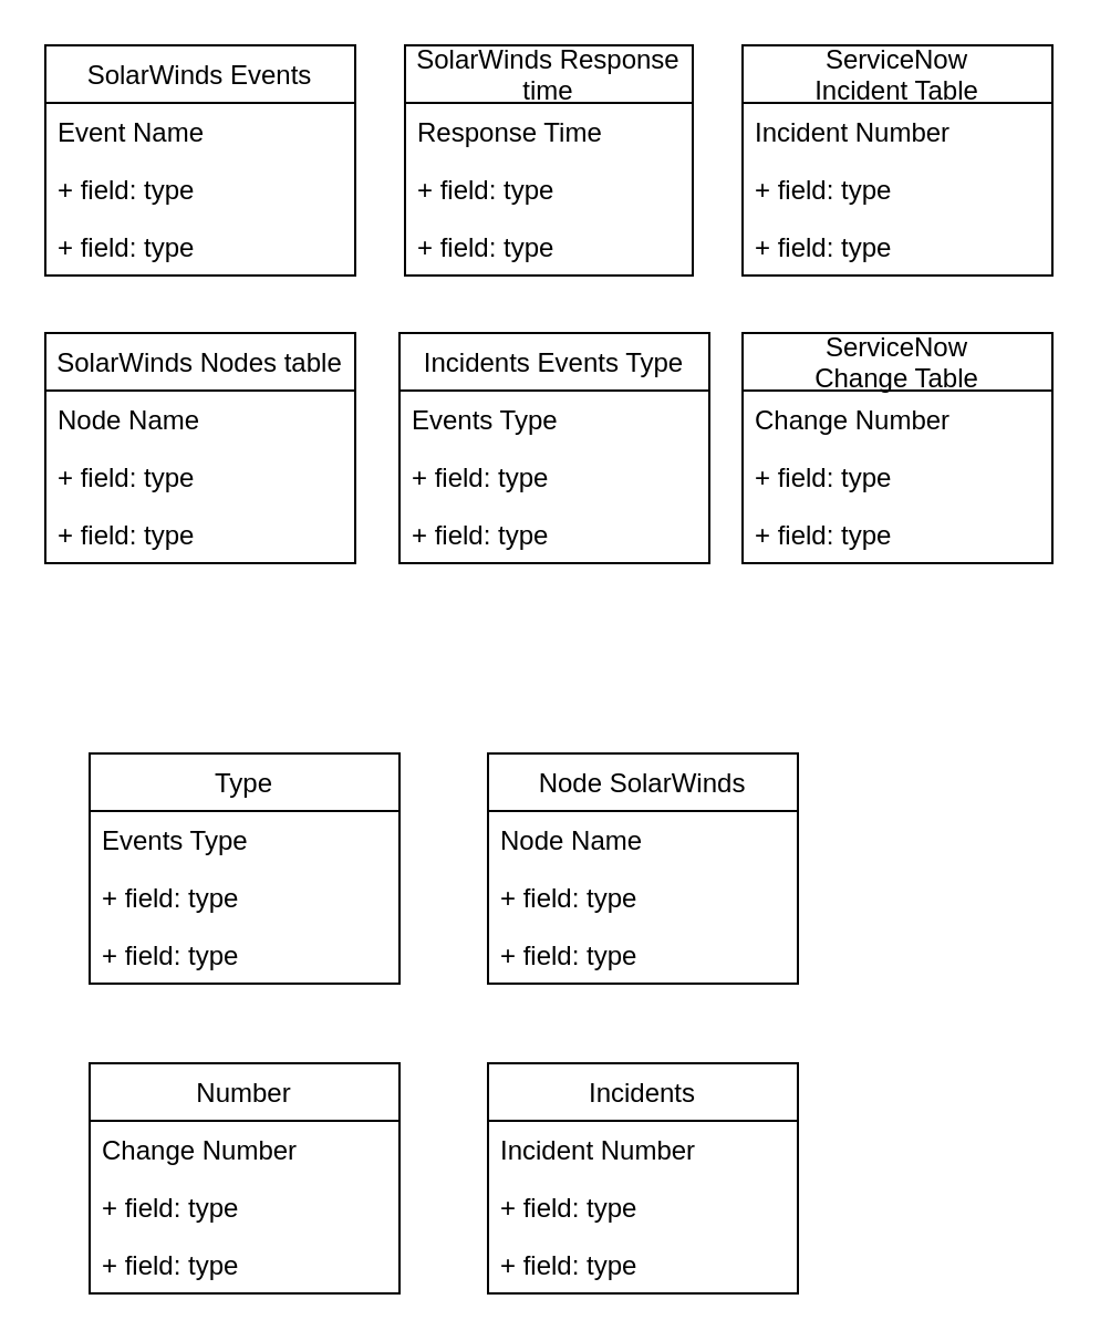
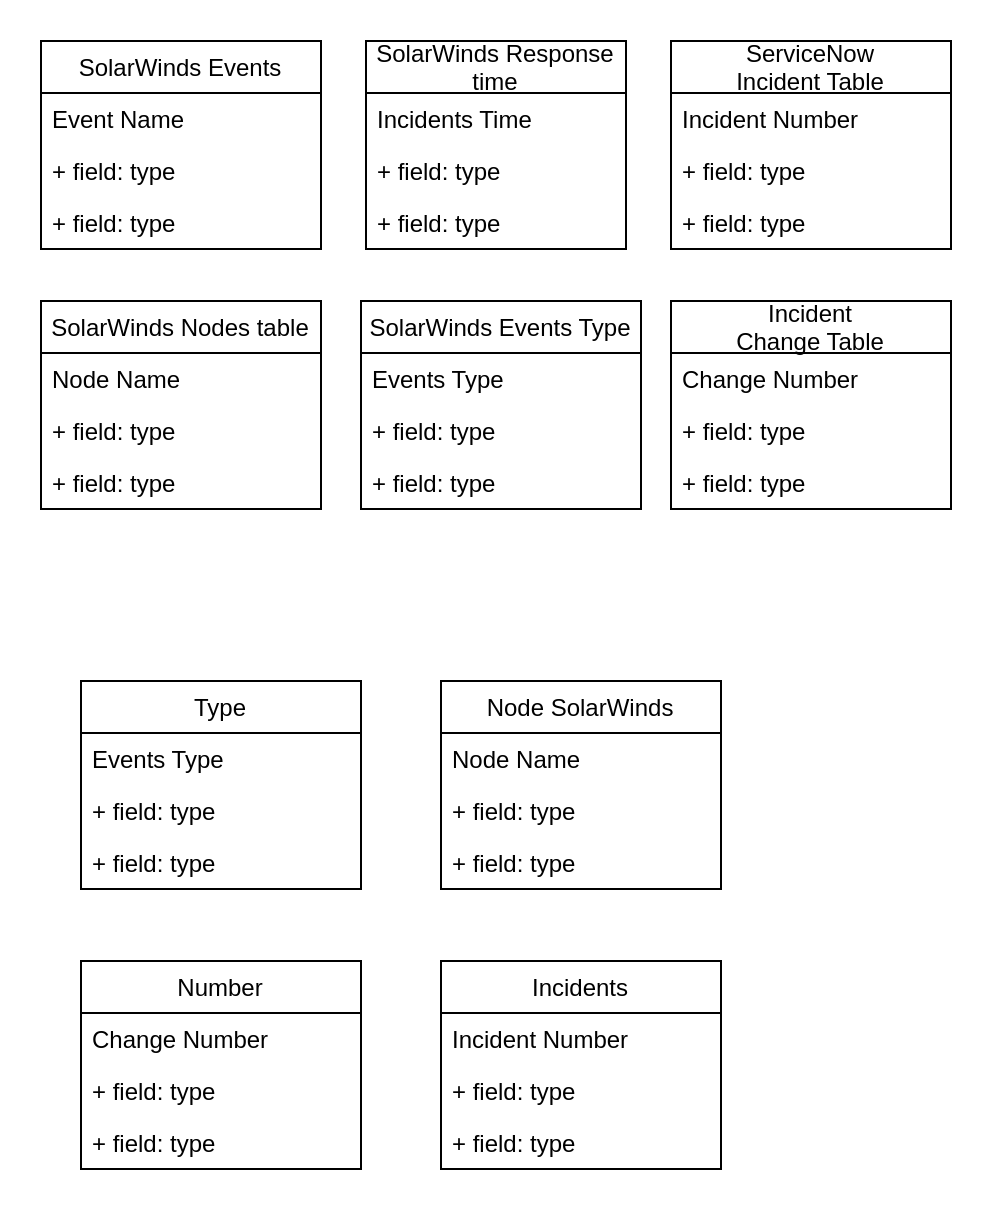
  <mxCell id="0" />
  <mxCell id="1" parent="0" />
  <mxCell id="2" value="SolarWinds Events " style="swimlane;fontStyle=0;childLayout=stackLayout;horizontal=1;startSize=26;fillColor=none;horizontalStack=0;resizeParent=1;resizeParentMax=0;resizeLast=0;collapsible=1;marginBottom=0;" parent="1" vertex="1"><mxGeometry x="20" y="20" width="140" height="104" as="geometry" /></mxCell>
  <mxCell id="3" value="Event Name" style="text;strokeColor=none;fillColor=none;align=left;verticalAlign=top;spacingLeft=4;spacingRight=4;overflow=hidden;rotatable=0;points=[[0,0.5],[1,0.5]];portConstraint=eastwest;" parent="2" vertex="1"><mxGeometry y="26" width="140" height="26" as="geometry" /></mxCell>
  <mxCell id="4" value="+ field: type" style="text;strokeColor=none;fillColor=none;align=left;verticalAlign=top;spacingLeft=4;spacingRight=4;overflow=hidden;rotatable=0;points=[[0,0.5],[1,0.5]];portConstraint=eastwest;" parent="2" vertex="1"><mxGeometry y="52" width="140" height="26" as="geometry" /></mxCell>
  <mxCell id="5" value="+ field: type" style="text;strokeColor=none;fillColor=none;align=left;verticalAlign=top;spacingLeft=4;spacingRight=4;overflow=hidden;rotatable=0;points=[[0,0.5],[1,0.5]];portConstraint=eastwest;" parent="2" vertex="1"><mxGeometry y="78" width="140" height="26" as="geometry" /></mxCell>
  <mxCell id="6" value="SolarWinds Response &#10;time" style="swimlane;fontStyle=0;childLayout=stackLayout;horizontal=1;startSize=26;fillColor=none;horizontalStack=0;resizeParent=1;resizeParentMax=0;resizeLast=0;collapsible=1;marginBottom=0;" parent="1" vertex="1"><mxGeometry x="182.5" y="20" width="130" height="104" as="geometry" /></mxCell>
- <mxCell id="7" value="Response Time" style="text;strokeColor=none;fillColor=none;align=left;verticalAlign=top;spacingLeft=4;spacingRight=4;overflow=hidden;rotatable=0;points=[[0,0.5],[1,0.5]];portConstraint=eastwest;" parent="6" vertex="1"><mxGeometry y="26" width="130" height="26" as="geometry" /></mxCell>
+ <mxCell id="7" value="Incidents Time" style="text;strokeColor=none;fillColor=none;align=left;verticalAlign=top;spacingLeft=4;spacingRight=4;overflow=hidden;rotatable=0;points=[[0,0.5],[1,0.5]];portConstraint=eastwest;" parent="6" vertex="1"><mxGeometry y="26" width="130" height="26" as="geometry" /></mxCell>
  <mxCell id="8" value="+ field: type" style="text;strokeColor=none;fillColor=none;align=left;verticalAlign=top;spacingLeft=4;spacingRight=4;overflow=hidden;rotatable=0;points=[[0,0.5],[1,0.5]];portConstraint=eastwest;" parent="6" vertex="1"><mxGeometry y="52" width="130" height="26" as="geometry" /></mxCell>
  <mxCell id="9" value="+ field: type" style="text;strokeColor=none;fillColor=none;align=left;verticalAlign=top;spacingLeft=4;spacingRight=4;overflow=hidden;rotatable=0;points=[[0,0.5],[1,0.5]];portConstraint=eastwest;" parent="6" vertex="1"><mxGeometry y="78" width="130" height="26" as="geometry" /></mxCell>
  <mxCell id="10" value="SolarWinds Nodes table " style="swimlane;fontStyle=0;childLayout=stackLayout;horizontal=1;startSize=26;fillColor=none;horizontalStack=0;resizeParent=1;resizeParentMax=0;resizeLast=0;collapsible=1;marginBottom=0;" parent="1" vertex="1"><mxGeometry x="20" y="150" width="140" height="104" as="geometry" /></mxCell>
  <mxCell id="11" value="Node Name" style="text;strokeColor=none;fillColor=none;align=left;verticalAlign=top;spacingLeft=4;spacingRight=4;overflow=hidden;rotatable=0;points=[[0,0.5],[1,0.5]];portConstraint=eastwest;" parent="10" vertex="1"><mxGeometry y="26" width="140" height="26" as="geometry" /></mxCell>
  <mxCell id="12" value="+ field: type" style="text;strokeColor=none;fillColor=none;align=left;verticalAlign=top;spacingLeft=4;spacingRight=4;overflow=hidden;rotatable=0;points=[[0,0.5],[1,0.5]];portConstraint=eastwest;" parent="10" vertex="1"><mxGeometry y="52" width="140" height="26" as="geometry" /></mxCell>
  <mxCell id="13" value="+ field: type" style="text;strokeColor=none;fillColor=none;align=left;verticalAlign=top;spacingLeft=4;spacingRight=4;overflow=hidden;rotatable=0;points=[[0,0.5],[1,0.5]];portConstraint=eastwest;" parent="10" vertex="1"><mxGeometry y="78" width="140" height="26" as="geometry" /></mxCell>
- <mxCell id="14" value="Incidents Events Type " style="swimlane;fontStyle=0;childLayout=stackLayout;horizontal=1;startSize=26;fillColor=none;horizontalStack=0;resizeParent=1;resizeParentMax=0;resizeLast=0;collapsible=1;marginBottom=0;" parent="1" vertex="1"><mxGeometry x="180" y="150" width="140" height="104" as="geometry" /></mxCell>
+ <mxCell id="14" value="SolarWinds Events Type " style="swimlane;fontStyle=0;childLayout=stackLayout;horizontal=1;startSize=26;fillColor=none;horizontalStack=0;resizeParent=1;resizeParentMax=0;resizeLast=0;collapsible=1;marginBottom=0;" parent="1" vertex="1"><mxGeometry x="180" y="150" width="140" height="104" as="geometry" /></mxCell>
  <mxCell id="15" value="Events Type" style="text;strokeColor=none;fillColor=none;align=left;verticalAlign=top;spacingLeft=4;spacingRight=4;overflow=hidden;rotatable=0;points=[[0,0.5],[1,0.5]];portConstraint=eastwest;" parent="14" vertex="1"><mxGeometry y="26" width="140" height="26" as="geometry" /></mxCell>
  <mxCell id="16" value="+ field: type" style="text;strokeColor=none;fillColor=none;align=left;verticalAlign=top;spacingLeft=4;spacingRight=4;overflow=hidden;rotatable=0;points=[[0,0.5],[1,0.5]];portConstraint=eastwest;" parent="14" vertex="1"><mxGeometry y="52" width="140" height="26" as="geometry" /></mxCell>
  <mxCell id="17" value="+ field: type" style="text;strokeColor=none;fillColor=none;align=left;verticalAlign=top;spacingLeft=4;spacingRight=4;overflow=hidden;rotatable=0;points=[[0,0.5],[1,0.5]];portConstraint=eastwest;" parent="14" vertex="1"><mxGeometry y="78" width="140" height="26" as="geometry" /></mxCell>
- <mxCell id="18" value="ServiceNow &#10;Change Table" style="swimlane;fontStyle=0;childLayout=stackLayout;horizontal=1;startSize=26;fillColor=none;horizontalStack=0;resizeParent=1;resizeParentMax=0;resizeLast=0;collapsible=1;marginBottom=0;" parent="1" vertex="1"><mxGeometry x="335" y="150" width="140" height="104" as="geometry" /></mxCell>
+ <mxCell id="18" value="Incident &#10;Change Table" style="swimlane;fontStyle=0;childLayout=stackLayout;horizontal=1;startSize=26;fillColor=none;horizontalStack=0;resizeParent=1;resizeParentMax=0;resizeLast=0;collapsible=1;marginBottom=0;" parent="1" vertex="1"><mxGeometry x="335" y="150" width="140" height="104" as="geometry" /></mxCell>
  <mxCell id="19" value="Change Number" style="text;strokeColor=none;fillColor=none;align=left;verticalAlign=top;spacingLeft=4;spacingRight=4;overflow=hidden;rotatable=0;points=[[0,0.5],[1,0.5]];portConstraint=eastwest;" parent="18" vertex="1"><mxGeometry y="26" width="140" height="26" as="geometry" /></mxCell>
  <mxCell id="20" value="+ field: type" style="text;strokeColor=none;fillColor=none;align=left;verticalAlign=top;spacingLeft=4;spacingRight=4;overflow=hidden;rotatable=0;points=[[0,0.5],[1,0.5]];portConstraint=eastwest;" parent="18" vertex="1"><mxGeometry y="52" width="140" height="26" as="geometry" /></mxCell>
  <mxCell id="21" value="+ field: type" style="text;strokeColor=none;fillColor=none;align=left;verticalAlign=top;spacingLeft=4;spacingRight=4;overflow=hidden;rotatable=0;points=[[0,0.5],[1,0.5]];portConstraint=eastwest;" parent="18" vertex="1"><mxGeometry y="78" width="140" height="26" as="geometry" /></mxCell>
  <mxCell id="22" value="ServiceNow &#10;Incident Table" style="swimlane;fontStyle=0;childLayout=stackLayout;horizontal=1;startSize=26;fillColor=none;horizontalStack=0;resizeParent=1;resizeParentMax=0;resizeLast=0;collapsible=1;marginBottom=0;" parent="1" vertex="1"><mxGeometry x="335" y="20" width="140" height="104" as="geometry" /></mxCell>
  <mxCell id="23" value="Incident Number" style="text;strokeColor=none;fillColor=none;align=left;verticalAlign=top;spacingLeft=4;spacingRight=4;overflow=hidden;rotatable=0;points=[[0,0.5],[1,0.5]];portConstraint=eastwest;" parent="22" vertex="1"><mxGeometry y="26" width="140" height="26" as="geometry" /></mxCell>
  <mxCell id="24" value="+ field: type" style="text;strokeColor=none;fillColor=none;align=left;verticalAlign=top;spacingLeft=4;spacingRight=4;overflow=hidden;rotatable=0;points=[[0,0.5],[1,0.5]];portConstraint=eastwest;" parent="22" vertex="1"><mxGeometry y="52" width="140" height="26" as="geometry" /></mxCell>
  <mxCell id="25" value="+ field: type" style="text;strokeColor=none;fillColor=none;align=left;verticalAlign=top;spacingLeft=4;spacingRight=4;overflow=hidden;rotatable=0;points=[[0,0.5],[1,0.5]];portConstraint=eastwest;" parent="22" vertex="1"><mxGeometry y="78" width="140" height="26" as="geometry" /></mxCell>
  <mxCell id="26" value="Type" style="swimlane;fontStyle=0;childLayout=stackLayout;horizontal=1;startSize=26;fillColor=none;horizontalStack=0;resizeParent=1;resizeParentMax=0;resizeLast=0;collapsible=1;marginBottom=0;" vertex="1" parent="1"><mxGeometry x="40" y="340" width="140" height="104" as="geometry" /></mxCell>
  <mxCell id="27" value="Events Type" style="text;strokeColor=none;fillColor=none;align=left;verticalAlign=top;spacingLeft=4;spacingRight=4;overflow=hidden;rotatable=0;points=[[0,0.5],[1,0.5]];portConstraint=eastwest;" vertex="1" parent="26"><mxGeometry y="26" width="140" height="26" as="geometry" /></mxCell>
  <mxCell id="28" value="+ field: type" style="text;strokeColor=none;fillColor=none;align=left;verticalAlign=top;spacingLeft=4;spacingRight=4;overflow=hidden;rotatable=0;points=[[0,0.5],[1,0.5]];portConstraint=eastwest;" vertex="1" parent="26"><mxGeometry y="52" width="140" height="26" as="geometry" /></mxCell>
  <mxCell id="29" value="+ field: type" style="text;strokeColor=none;fillColor=none;align=left;verticalAlign=top;spacingLeft=4;spacingRight=4;overflow=hidden;rotatable=0;points=[[0,0.5],[1,0.5]];portConstraint=eastwest;" vertex="1" parent="26"><mxGeometry y="78" width="140" height="26" as="geometry" /></mxCell>
  <mxCell id="30" value="Node SolarWinds" style="swimlane;fontStyle=0;childLayout=stackLayout;horizontal=1;startSize=26;fillColor=none;horizontalStack=0;resizeParent=1;resizeParentMax=0;resizeLast=0;collapsible=1;marginBottom=0;" vertex="1" parent="1"><mxGeometry x="220" y="340" width="140" height="104" as="geometry" /></mxCell>
  <mxCell id="31" value="Node Name" style="text;strokeColor=none;fillColor=none;align=left;verticalAlign=top;spacingLeft=4;spacingRight=4;overflow=hidden;rotatable=0;points=[[0,0.5],[1,0.5]];portConstraint=eastwest;" vertex="1" parent="30"><mxGeometry y="26" width="140" height="26" as="geometry" /></mxCell>
  <mxCell id="32" value="+ field: type" style="text;strokeColor=none;fillColor=none;align=left;verticalAlign=top;spacingLeft=4;spacingRight=4;overflow=hidden;rotatable=0;points=[[0,0.5],[1,0.5]];portConstraint=eastwest;" vertex="1" parent="30"><mxGeometry y="52" width="140" height="26" as="geometry" /></mxCell>
  <mxCell id="33" value="+ field: type" style="text;strokeColor=none;fillColor=none;align=left;verticalAlign=top;spacingLeft=4;spacingRight=4;overflow=hidden;rotatable=0;points=[[0,0.5],[1,0.5]];portConstraint=eastwest;" vertex="1" parent="30"><mxGeometry y="78" width="140" height="26" as="geometry" /></mxCell>
  <mxCell id="34" value="Number" style="swimlane;fontStyle=0;childLayout=stackLayout;horizontal=1;startSize=26;fillColor=none;horizontalStack=0;resizeParent=1;resizeParentMax=0;resizeLast=0;collapsible=1;marginBottom=0;" vertex="1" parent="1"><mxGeometry x="40" y="480" width="140" height="104" as="geometry" /></mxCell>
  <mxCell id="35" value="Change Number" style="text;strokeColor=none;fillColor=none;align=left;verticalAlign=top;spacingLeft=4;spacingRight=4;overflow=hidden;rotatable=0;points=[[0,0.5],[1,0.5]];portConstraint=eastwest;" vertex="1" parent="34"><mxGeometry y="26" width="140" height="26" as="geometry" /></mxCell>
  <mxCell id="36" value="+ field: type" style="text;strokeColor=none;fillColor=none;align=left;verticalAlign=top;spacingLeft=4;spacingRight=4;overflow=hidden;rotatable=0;points=[[0,0.5],[1,0.5]];portConstraint=eastwest;" vertex="1" parent="34"><mxGeometry y="52" width="140" height="26" as="geometry" /></mxCell>
  <mxCell id="37" value="+ field: type" style="text;strokeColor=none;fillColor=none;align=left;verticalAlign=top;spacingLeft=4;spacingRight=4;overflow=hidden;rotatable=0;points=[[0,0.5],[1,0.5]];portConstraint=eastwest;" vertex="1" parent="34"><mxGeometry y="78" width="140" height="26" as="geometry" /></mxCell>
  <mxCell id="38" value="Incidents" style="swimlane;fontStyle=0;childLayout=stackLayout;horizontal=1;startSize=26;fillColor=none;horizontalStack=0;resizeParent=1;resizeParentMax=0;resizeLast=0;collapsible=1;marginBottom=0;" vertex="1" parent="1"><mxGeometry x="220" y="480" width="140" height="104" as="geometry" /></mxCell>
  <mxCell id="39" value="Incident Number" style="text;strokeColor=none;fillColor=none;align=left;verticalAlign=top;spacingLeft=4;spacingRight=4;overflow=hidden;rotatable=0;points=[[0,0.5],[1,0.5]];portConstraint=eastwest;" vertex="1" parent="38"><mxGeometry y="26" width="140" height="26" as="geometry" /></mxCell>
  <mxCell id="40" value="+ field: type" style="text;strokeColor=none;fillColor=none;align=left;verticalAlign=top;spacingLeft=4;spacingRight=4;overflow=hidden;rotatable=0;points=[[0,0.5],[1,0.5]];portConstraint=eastwest;" vertex="1" parent="38"><mxGeometry y="52" width="140" height="26" as="geometry" /></mxCell>
  <mxCell id="41" value="+ field: type" style="text;strokeColor=none;fillColor=none;align=left;verticalAlign=top;spacingLeft=4;spacingRight=4;overflow=hidden;rotatable=0;points=[[0,0.5],[1,0.5]];portConstraint=eastwest;" vertex="1" parent="38"><mxGeometry y="78" width="140" height="26" as="geometry" /></mxCell>
